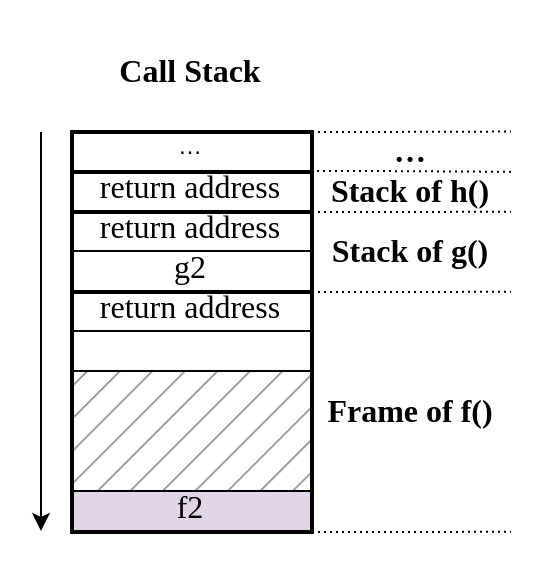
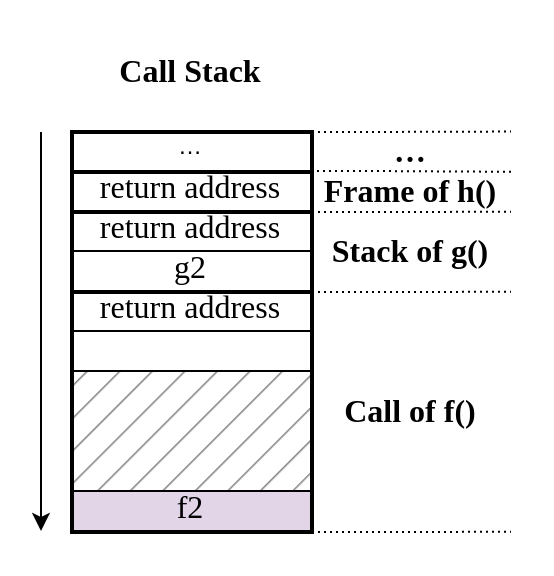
  <mxCell id="0" />
  <mxCell id="1" parent="0" />
  <mxCell id="2" value="&lt;font style=&quot;font-size: 16px;&quot; face=&quot;LMRoman10-Regular&quot;&gt;return address&lt;/font&gt;" style="rounded=0;whiteSpace=wrap;html=1;spacingTop=-4;" parent="1" vertex="1"><mxGeometry x="35" y="145" width="120" height="20" as="geometry" /></mxCell>
  <mxCell id="3" value="" style="rounded=0;whiteSpace=wrap;html=1;fillStyle=hatch;fillColor=#808080;strokeWidth=1;" parent="1" vertex="1"><mxGeometry x="35" y="185" width="120" height="60" as="geometry" /></mxCell>
  <mxCell id="4" value="&lt;b&gt;Call Stack&lt;br&gt;&lt;/b&gt;" style="text;html=1;strokeColor=none;fillColor=none;align=center;verticalAlign=middle;whiteSpace=wrap;rounded=0;fontFamily=LMRoman10-Regular;fontSize=16;fontColor=default;" parent="1" vertex="1"><mxGeometry x="35" y="20" width="120" height="30" as="geometry" /></mxCell>
  <mxCell id="5" value="&lt;font style=&quot;font-size: 16px;&quot; face=&quot;LMRoman10-Regular&quot;&gt;f2&lt;/font&gt;" style="rounded=0;whiteSpace=wrap;html=1;spacingTop=-4;fillColor=#e1d5e7;" parent="1" vertex="1"><mxGeometry x="35" y="245" width="120" height="20" as="geometry" /></mxCell>
  <mxCell id="6" value="&lt;font style=&quot;font-size: 16px;&quot; face=&quot;LMRoman10-Regular&quot;&gt;g2&lt;br&gt;&lt;/font&gt;" style="rounded=0;whiteSpace=wrap;html=1;spacingBottom=0;spacingTop=-4;" parent="1" vertex="1"><mxGeometry x="35" y="125" width="120" height="20" as="geometry" /></mxCell>
  <mxCell id="7" value="&lt;font style=&quot;font-size: 16px;&quot; face=&quot;LMRoman10-Regular&quot;&gt;return address&lt;/font&gt;" style="rounded=0;whiteSpace=wrap;html=1;spacingTop=-4;" parent="1" vertex="1"><mxGeometry x="35" y="105" width="120" height="20" as="geometry" /></mxCell>
  <mxCell id="8" style="edgeStyle=orthogonalEdgeStyle;rounded=0;orthogonalLoop=1;jettySize=auto;html=1;exitX=1;exitY=0;exitDx=0;exitDy=0;dashed=1;dashPattern=1 2;endArrow=none;endFill=0;" parent="1" source="9" edge="1"><mxGeometry relative="1" as="geometry"><mxPoint x="255" y="85.4" as="targetPoint" /><Array as="points"><mxPoint x="185" y="85" /><mxPoint x="185" y="85" /></Array></mxGeometry></mxCell>
  <mxCell id="9" value="&lt;font style=&quot;font-size: 16px;&quot; face=&quot;LMRoman10-Regular&quot;&gt;return address&lt;/font&gt;" style="rounded=0;whiteSpace=wrap;html=1;spacingTop=-4;strokeWidth=1;" parent="1" vertex="1"><mxGeometry x="35" y="85" width="120" height="20" as="geometry" /></mxCell>
  <mxCell id="10" style="edgeStyle=orthogonalEdgeStyle;rounded=0;orthogonalLoop=1;jettySize=auto;html=1;exitX=1;exitY=0;exitDx=0;exitDy=0;dashed=1;dashPattern=1 2;endArrow=none;endFill=0;" parent="1" source="11" edge="1"><mxGeometry relative="1" as="geometry"><mxPoint x="255" y="105.4" as="targetPoint" /><Array as="points"><mxPoint x="175" y="105" /><mxPoint x="175" y="105" /></Array></mxGeometry></mxCell>
  <mxCell id="11" value="" style="rounded=0;whiteSpace=wrap;html=1;fillColor=none;strokeWidth=2;" parent="1" vertex="1"><mxGeometry x="35.5" y="105.5" width="120" height="40" as="geometry" /></mxCell>
  <mxCell id="12" style="edgeStyle=orthogonalEdgeStyle;rounded=0;orthogonalLoop=1;jettySize=auto;html=1;exitX=1;exitY=0;exitDx=0;exitDy=0;dashed=1;dashPattern=1 2;endArrow=none;endFill=0;" parent="1" source="14" edge="1"><mxGeometry relative="1" as="geometry"><mxPoint x="255" y="145.4" as="targetPoint" /><Array as="points"><mxPoint x="185" y="145" /><mxPoint x="185" y="145" /></Array></mxGeometry></mxCell>
  <mxCell id="13" style="edgeStyle=orthogonalEdgeStyle;rounded=0;orthogonalLoop=1;jettySize=auto;html=1;exitX=1;exitY=1;exitDx=0;exitDy=0;endArrow=none;endFill=0;dashed=1;dashPattern=1 2;" parent="1" source="14" edge="1"><mxGeometry relative="1" as="geometry"><mxPoint x="255" y="265.4" as="targetPoint" /><Array as="points"><mxPoint x="185" y="265" /><mxPoint x="185" y="265" /></Array></mxGeometry></mxCell>
  <mxCell id="14" value="" style="rounded=0;whiteSpace=wrap;html=1;fillColor=none;strokeWidth=2;" parent="1" vertex="1"><mxGeometry x="35.5" y="145.5" width="120" height="120" as="geometry" /></mxCell>
- <mxCell id="15" value="&lt;span&gt;Stack of h()&lt;br&gt;&lt;/span&gt;" style="text;html=1;strokeColor=none;fillColor=none;align=center;verticalAlign=middle;whiteSpace=wrap;rounded=0;fontFamily=LMRoman10-Regular;fontSize=16;fontColor=default;fontStyle=1" parent="1" vertex="1"><mxGeometry x="155" y="80" width="100" height="30" as="geometry" /></mxCell>
+ <mxCell id="15" value="&lt;span&gt;Frame of h()&lt;br&gt;&lt;/span&gt;" style="text;html=1;strokeColor=none;fillColor=none;align=center;verticalAlign=middle;whiteSpace=wrap;rounded=0;fontFamily=LMRoman10-Regular;fontSize=16;fontColor=default;fontStyle=1" parent="1" vertex="1"><mxGeometry x="155" y="80" width="100" height="30" as="geometry" /></mxCell>
  <mxCell id="16" value="&lt;b&gt;Stack of g()&lt;br&gt;&lt;/b&gt;" style="text;html=1;strokeColor=none;fillColor=none;align=center;verticalAlign=middle;whiteSpace=wrap;rounded=0;fontFamily=LMRoman10-Regular;fontSize=16;fontColor=default;" parent="1" vertex="1"><mxGeometry x="155" y="110" width="100" height="30" as="geometry" /></mxCell>
- <mxCell id="17" value="&lt;b&gt;Frame of f()&lt;br&gt;&lt;/b&gt;" style="text;html=1;strokeColor=none;fillColor=none;align=center;verticalAlign=middle;whiteSpace=wrap;rounded=0;fontFamily=LMRoman10-Regular;fontSize=16;fontColor=default;" parent="1" vertex="1"><mxGeometry x="155" y="190" width="99.5" height="30" as="geometry" /></mxCell>
+ <mxCell id="17" value="&lt;b&gt;Call of f()&lt;br&gt;&lt;/b&gt;" style="text;html=1;strokeColor=none;fillColor=none;align=center;verticalAlign=middle;whiteSpace=wrap;rounded=0;fontFamily=LMRoman10-Regular;fontSize=16;fontColor=default;" parent="1" vertex="1"><mxGeometry x="155" y="190" width="99.5" height="30" as="geometry" /></mxCell>
  <mxCell id="18" value="" style="rounded=0;whiteSpace=wrap;html=1;strokeWidth=2;fillColor=none;" parent="1" vertex="1"><mxGeometry x="35.5" y="85.5" width="120" height="20" as="geometry" /></mxCell>
  <mxCell id="19" value="" style="endArrow=classic;html=1;rounded=0;" edge="1" parent="1"><mxGeometry width="50" height="50" relative="1" as="geometry"><mxPoint x="20" y="65.5" as="sourcePoint" /><mxPoint x="20" y="265" as="targetPoint" /></mxGeometry></mxCell>
  <mxCell id="20" value="…" style="rounded=0;whiteSpace=wrap;html=1;spacingTop=-4;strokeWidth=1;" vertex="1" parent="1"><mxGeometry x="35" y="65" width="120" height="20" as="geometry" /></mxCell>
  <mxCell id="21" style="edgeStyle=orthogonalEdgeStyle;rounded=0;orthogonalLoop=1;jettySize=auto;html=1;exitX=1;exitY=0;exitDx=0;exitDy=0;dashed=1;dashPattern=1 2;endArrow=none;endFill=0;" edge="1" parent="1" source="22"><mxGeometry relative="1" as="geometry"><mxPoint x="255" y="65.276" as="targetPoint" /><Array as="points"><mxPoint x="180" y="65" /><mxPoint x="180" y="65" /></Array></mxGeometry></mxCell>
  <mxCell id="22" value="" style="rounded=0;whiteSpace=wrap;html=1;strokeWidth=2;fillColor=none;" vertex="1" parent="1"><mxGeometry x="35.5" y="65.5" width="120" height="20" as="geometry" /></mxCell>
  <mxCell id="23" value="…&lt;span&gt;&lt;br&gt;&lt;/span&gt;" style="text;html=1;strokeColor=none;fillColor=none;align=center;verticalAlign=middle;whiteSpace=wrap;rounded=0;fontFamily=LMRoman10-Regular;fontSize=16;fontColor=default;fontStyle=1" vertex="1" parent="1"><mxGeometry x="155" y="60" width="100" height="30" as="geometry" /></mxCell>
